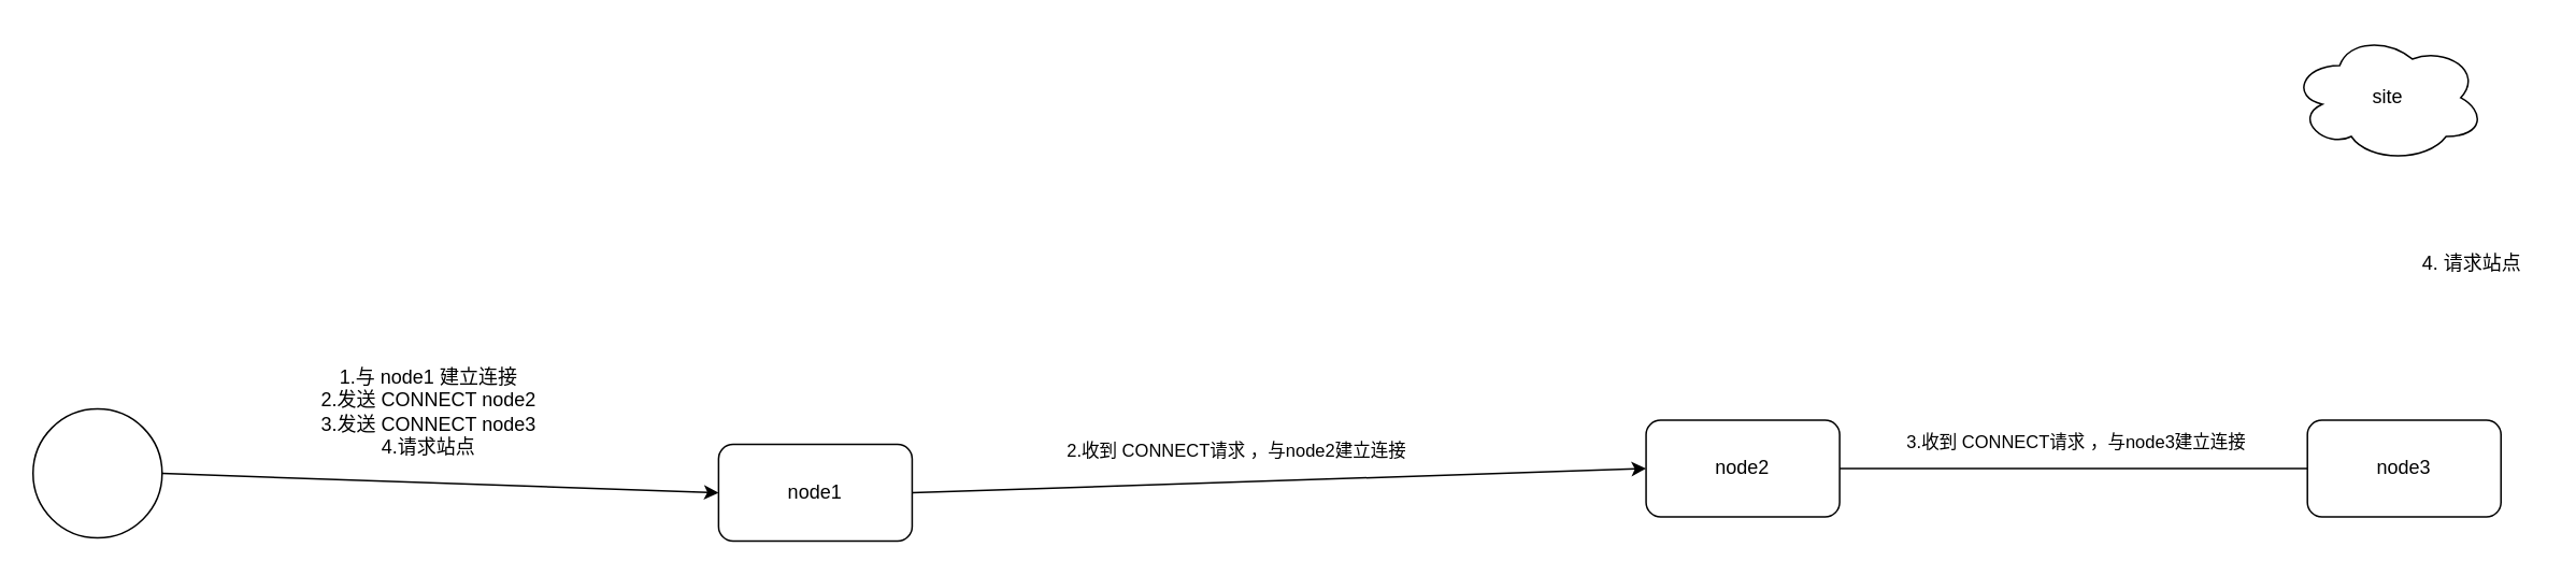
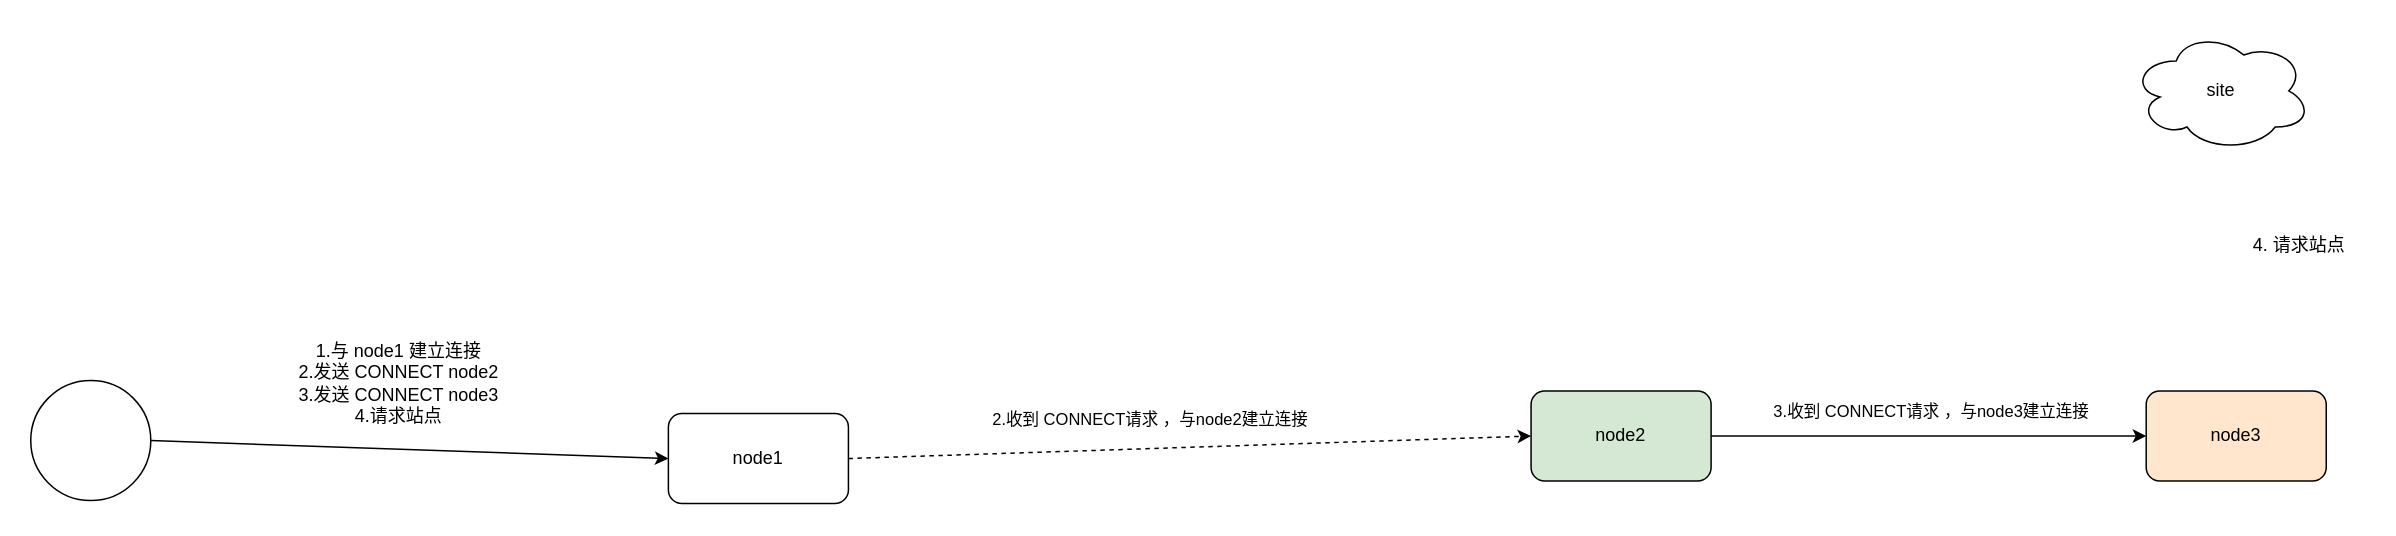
  <mxCell id="0" />
  <mxCell id="1" parent="0" />
  <mxCell id="2" value="" style="ellipse;whiteSpace=wrap;html=1;aspect=fixed;" vertex="1" parent="1"><mxGeometry x="20" y="253" width="80" height="80" as="geometry" /></mxCell>
  <mxCell id="3" value="node1" style="rounded=1;whiteSpace=wrap;html=1;" vertex="1" parent="1"><mxGeometry x="445" y="275" width="120" height="60" as="geometry" /></mxCell>
- <mxCell id="4" value="node2" style="rounded=1;whiteSpace=wrap;html=1;" vertex="1" parent="1"><mxGeometry x="1020" y="260" width="120" height="60" as="geometry" /></mxCell>
- <mxCell id="5" value="node3" style="rounded=1;whiteSpace=wrap;html=1;" vertex="1" parent="1"><mxGeometry x="1430" y="260" width="120" height="60" as="geometry" /></mxCell>
+ <mxCell id="4" value="node2" style="rounded=1;whiteSpace=wrap;html=1;fillColor=#d5e8d4;" vertex="1" parent="1"><mxGeometry x="1020" y="260" width="120" height="60" as="geometry" /></mxCell>
+ <mxCell id="5" value="node3" style="rounded=1;whiteSpace=wrap;html=1;fillColor=#ffe6cc;" vertex="1" parent="1"><mxGeometry x="1430" y="260" width="120" height="60" as="geometry" /></mxCell>
  <mxCell id="6" value="site" style="ellipse;shape=cloud;whiteSpace=wrap;html=1;" vertex="1" parent="1"><mxGeometry x="1420" y="20" width="120" height="80" as="geometry" /></mxCell>
  <mxCell id="7" value="" style="endArrow=classic;html=1;rounded=0;exitX=1;exitY=0.5;exitDx=0;exitDy=0;entryX=0;entryY=0.5;entryDx=0;entryDy=0;" edge="1" parent="1" source="2" target="3"><mxGeometry width="50" height="50" relative="1" as="geometry"><mxPoint x="870" y="370" as="sourcePoint" /><mxPoint x="920" y="320" as="targetPoint" /></mxGeometry></mxCell>
  <mxCell id="8" value="1.与 node1 建立连接&lt;div&gt;2.发送 CONNECT node2&lt;/div&gt;&lt;div&gt;3.&lt;span style=&quot;background-color: transparent; color: light-dark(rgb(0, 0, 0), rgb(255, 255, 255));&quot;&gt;发送 CONNECT node3&lt;/span&gt;&lt;/div&gt;&lt;div&gt;&lt;span style=&quot;background-color: transparent; color: light-dark(rgb(0, 0, 0), rgb(255, 255, 255));&quot;&gt;4.请求站点&lt;/span&gt;&lt;/div&gt;" style="text;html=1;align=center;verticalAlign=middle;resizable=0;points=[];autosize=1;strokeColor=none;fillColor=none;" vertex="1" parent="1"><mxGeometry x="185" y="220" width="160" height="70" as="geometry" /></mxCell>
- <mxCell id="9" value="" style="endArrow=classic;html=1;rounded=0;exitX=1;exitY=0.5;exitDx=0;exitDy=0;entryX=0;entryY=0.5;entryDx=0;entryDy=0;" edge="1" parent="1" source="3" target="4"><mxGeometry width="50" height="50" relative="1" as="geometry"><mxPoint x="870" y="340" as="sourcePoint" /><mxPoint x="920" y="290" as="targetPoint" /></mxGeometry></mxCell>
+ <mxCell id="9" value="" style="endArrow=classic;html=1;rounded=0;exitX=1;exitY=0.5;exitDx=0;exitDy=0;entryX=0;entryY=0.5;entryDx=0;entryDy=0;dashed=1;" edge="1" parent="1" source="3" target="4"><mxGeometry width="50" height="50" relative="1" as="geometry"><mxPoint x="870" y="340" as="sourcePoint" /><mxPoint x="920" y="290" as="targetPoint" /></mxGeometry></mxCell>
  <mxCell id="10" value="2.收到 CONNECT请求 ，与node2建立连接" style="edgeLabel;html=1;align=center;verticalAlign=middle;resizable=0;points=[];" vertex="1" connectable="0" parent="9"><mxGeometry x="-0.116" y="-2" relative="1" as="geometry"><mxPoint y="-22" as="offset" /></mxGeometry></mxCell>
- <mxCell id="11" value="" style="endArrow=none;html=1;rounded=0;exitX=1;exitY=0.5;exitDx=0;exitDy=0;entryX=0;entryY=0.5;entryDx=0;entryDy=0;" edge="1" parent="1" source="4" target="5"><mxGeometry width="50" height="50" relative="1" as="geometry"><mxPoint x="890" y="340" as="sourcePoint" /><mxPoint x="940" y="290" as="targetPoint" /></mxGeometry></mxCell>
+ <mxCell id="11" value="" style="endArrow=classic;html=1;rounded=0;exitX=1;exitY=0.5;exitDx=0;exitDy=0;entryX=0;entryY=0.5;entryDx=0;entryDy=0;" edge="1" parent="1" source="4" target="5"><mxGeometry width="50" height="50" relative="1" as="geometry"><mxPoint x="890" y="340" as="sourcePoint" /><mxPoint x="940" y="290" as="targetPoint" /></mxGeometry></mxCell>
  <mxCell id="12" value="&lt;span style=&quot;color: rgb(0, 0, 0); font-family: Helvetica; font-size: 11px; font-style: normal; font-variant-ligatures: normal; font-variant-caps: normal; font-weight: 400; letter-spacing: normal; orphans: 2; text-align: center; text-indent: 0px; text-transform: none; widows: 2; word-spacing: 0px; -webkit-text-stroke-width: 0px; white-space: nowrap; background-color: rgb(255, 255, 255); text-decoration-thickness: initial; text-decoration-style: initial; text-decoration-color: initial; float: none; display: inline !important;&quot;&gt;3.收到 CONNECT请求 ，与node3建立连接&lt;/span&gt;" style="text;whiteSpace=wrap;html=1;" vertex="1" parent="1"><mxGeometry x="1180" y="260" width="240" height="40" as="geometry" /></mxCell>
  <mxCell id="13" value="&amp;nbsp;4. 请求站点" style="text;html=1;align=center;verticalAlign=middle;resizable=0;points=[];autosize=1;strokeColor=none;fillColor=none;" vertex="1" parent="1"><mxGeometry x="1485" y="148" width="90" height="30" as="geometry" /></mxCell>
